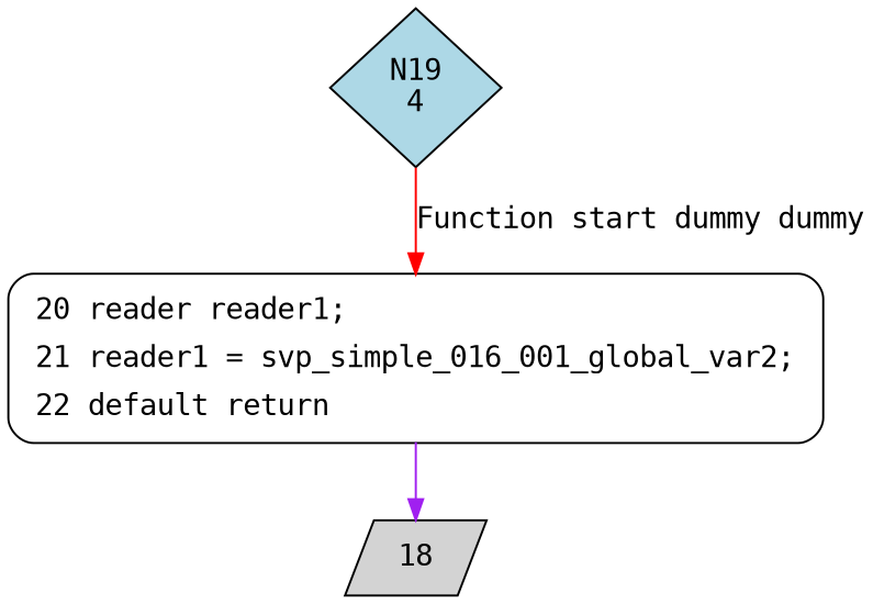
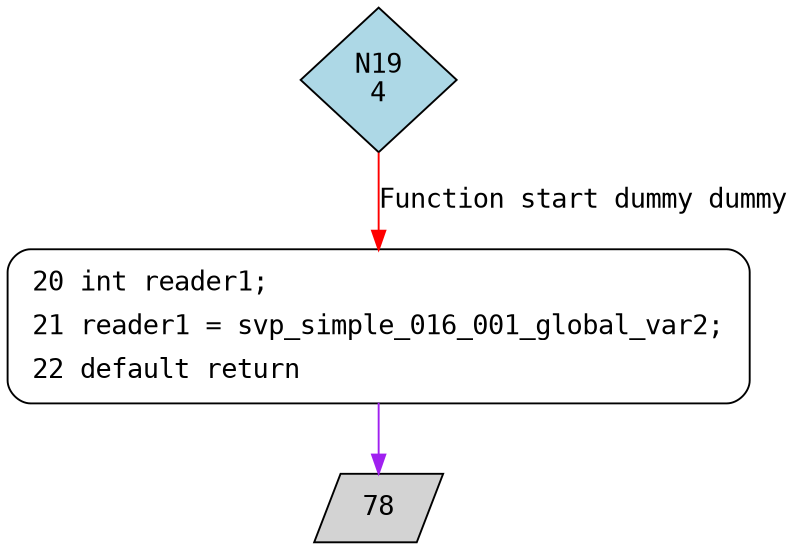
  digraph {
    fontname="DejaVu Sans Mono"
    node [fontname="DejaVu Sans Mono" style=filled]
    edge [fontname="DejaVu Sans Mono"]
    n1 [fillcolor=lightblue label="N19\n4" shape=diamond]
-   n2 [fillcolor=white label=<<table border="0" cellborder="0" cellpadding="3" bgcolor="white"><tr><td align="right">20</td><td align="left">reader reader1;</td></tr><tr><td align="right">21</td><td align="left">reader1 = svp_simple_016_001_global_var2;</td></tr><tr><td align="right">22</td><td align="left">default return</td></tr></table>> penwidth=1 shape=Mrecord style="filled,bold"]
-   18 [fillcolor=lightgrey shape=parallelogram]
+   n2 [fillcolor=white label=<<table border="0" cellborder="0" cellpadding="3" bgcolor="white"><tr><td align="right">20</td><td align="left">int reader1;</td></tr><tr><td align="right">21</td><td align="left">reader1 = svp_simple_016_001_global_var2;</td></tr><tr><td align="right">22</td><td align="left">default return</td></tr></table>> penwidth=1 shape=Mrecord style="filled,bold"]
+   18 [fillcolor=lightgrey shape=parallelogram label=78]
    n1 -> n2 [color=red label="Function start dummy dummy"]
    n2 -> 18 [color=purple]
  }
